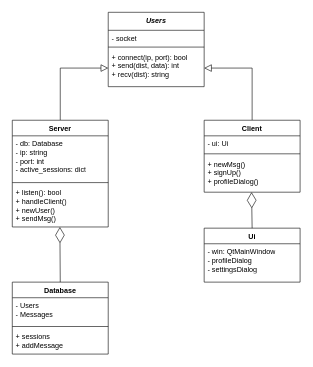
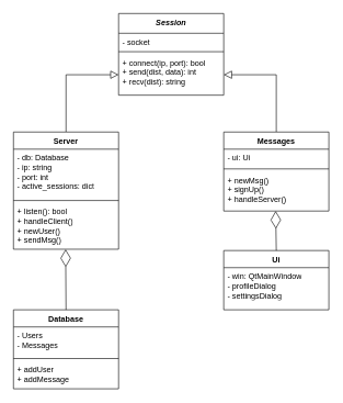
  <mxCell id="0" />
  <mxCell id="1" parent="0" />
- <mxCell id="2" value="&lt;div&gt;&lt;i&gt;Users&lt;/i&gt;&lt;/div&gt;" style="swimlane;fontStyle=1;align=center;verticalAlign=top;childLayout=stackLayout;horizontal=1;startSize=30;horizontalStack=0;resizeParent=1;resizeParentMax=0;resizeLast=0;collapsible=1;marginBottom=0;whiteSpace=wrap;html=1;" parent="1" vertex="1"><mxGeometry x="180" y="20" width="160" height="124" as="geometry" /></mxCell>
+ <mxCell id="2" value="&lt;div&gt;&lt;i&gt;Session&lt;/i&gt;&lt;/div&gt;" style="swimlane;fontStyle=1;align=center;verticalAlign=top;childLayout=stackLayout;horizontal=1;startSize=30;horizontalStack=0;resizeParent=1;resizeParentMax=0;resizeLast=0;collapsible=1;marginBottom=0;whiteSpace=wrap;html=1;" parent="1" vertex="1"><mxGeometry x="180" y="20" width="160" height="124" as="geometry" /></mxCell>
  <mxCell id="3" value="- socket" style="text;strokeColor=none;fillColor=none;align=left;verticalAlign=top;spacingLeft=4;spacingRight=4;overflow=hidden;rotatable=0;points=[[0,0.5],[1,0.5]];portConstraint=eastwest;whiteSpace=wrap;html=1;rotation=0;" parent="2" vertex="1"><mxGeometry y="30" width="160" height="24" as="geometry" /></mxCell>
  <mxCell id="4" value="" style="line;strokeWidth=1;fillColor=none;align=left;verticalAlign=middle;spacingTop=-1;spacingLeft=3;spacingRight=3;rotatable=0;labelPosition=right;points=[];portConstraint=eastwest;strokeColor=inherit;" parent="2" vertex="1"><mxGeometry y="54" width="160" height="8" as="geometry" /></mxCell>
  <mxCell id="5" value="&lt;div&gt;+ connect(ip, port): bool&lt;/div&gt;&lt;div&gt;+ send(dist, data): int&lt;/div&gt;&lt;div&gt;+ recv(dist): string&lt;/div&gt;" style="text;strokeColor=none;fillColor=none;align=left;verticalAlign=top;spacingLeft=4;spacingRight=4;overflow=hidden;rotatable=0;points=[[0,0.5],[1,0.5]];portConstraint=eastwest;whiteSpace=wrap;html=1;" parent="2" vertex="1"><mxGeometry y="62" width="160" height="62" as="geometry" /></mxCell>
  <mxCell id="6" style="edgeStyle=orthogonalEdgeStyle;rounded=0;orthogonalLoop=1;jettySize=auto;html=1;exitX=0.5;exitY=0;exitDx=0;exitDy=0;entryX=0;entryY=0.5;entryDx=0;entryDy=0;endArrow=block;endFill=0;endSize=10;" parent="1" source="7" target="5" edge="1"><mxGeometry relative="1" as="geometry" /></mxCell>
  <mxCell id="7" value="Server" style="swimlane;fontStyle=1;align=center;verticalAlign=top;childLayout=stackLayout;horizontal=1;startSize=26;horizontalStack=0;resizeParent=1;resizeParentMax=0;resizeLast=0;collapsible=1;marginBottom=0;whiteSpace=wrap;html=1;" parent="1" vertex="1"><mxGeometry x="20" y="200" width="160" height="178" as="geometry" /></mxCell>
  <mxCell id="8" value="&lt;div&gt;- db: Database&lt;div&gt;- ip: string&lt;/div&gt;&lt;div&gt;- port: int&lt;/div&gt;&lt;div&gt;- active_sessions: dict&lt;/div&gt;&lt;/div&gt;" style="text;strokeColor=none;fillColor=none;align=left;verticalAlign=top;spacingLeft=4;spacingRight=4;overflow=hidden;rotatable=0;points=[[0,0.5],[1,0.5]];portConstraint=eastwest;whiteSpace=wrap;html=1;" parent="7" vertex="1"><mxGeometry y="26" width="160" height="74" as="geometry" /></mxCell>
  <mxCell id="9" value="" style="line;strokeWidth=1;fillColor=none;align=left;verticalAlign=middle;spacingTop=-1;spacingLeft=3;spacingRight=3;rotatable=0;labelPosition=right;points=[];portConstraint=eastwest;strokeColor=inherit;" parent="7" vertex="1"><mxGeometry y="100" width="160" height="8" as="geometry" /></mxCell>
  <mxCell id="10" value="&lt;div&gt;+ listen(): bool&lt;/div&gt;&lt;div&gt;+ handleClient()&lt;/div&gt;&lt;div&gt;+ newUser()&lt;/div&gt;&lt;div&gt;+ sendMsg()&lt;/div&gt;" style="text;strokeColor=none;fillColor=none;align=left;verticalAlign=top;spacingLeft=4;spacingRight=4;overflow=hidden;rotatable=0;points=[[0,0.5],[1,0.5]];portConstraint=eastwest;whiteSpace=wrap;html=1;" parent="7" vertex="1"><mxGeometry y="108" width="160" height="70" as="geometry" /></mxCell>
  <mxCell id="11" style="edgeStyle=orthogonalEdgeStyle;rounded=0;orthogonalLoop=1;jettySize=auto;html=1;exitX=0.5;exitY=0;exitDx=0;exitDy=0;entryX=1;entryY=0.5;entryDx=0;entryDy=0;endArrow=block;endFill=0;endSize=10;" parent="1" source="12" target="5" edge="1"><mxGeometry relative="1" as="geometry" /></mxCell>
- <mxCell id="12" value="Client" style="swimlane;fontStyle=1;align=center;verticalAlign=top;childLayout=stackLayout;horizontal=1;startSize=26;horizontalStack=0;resizeParent=1;resizeParentMax=0;resizeLast=0;collapsible=1;marginBottom=0;whiteSpace=wrap;html=1;" parent="1" vertex="1"><mxGeometry x="340" y="200" width="160" height="120" as="geometry" /></mxCell>
+ <mxCell id="12" value="Messages" style="swimlane;fontStyle=1;align=center;verticalAlign=top;childLayout=stackLayout;horizontal=1;startSize=26;horizontalStack=0;resizeParent=1;resizeParentMax=0;resizeLast=0;collapsible=1;marginBottom=0;whiteSpace=wrap;html=1;" parent="1" vertex="1"><mxGeometry x="340" y="200" width="160" height="120" as="geometry" /></mxCell>
  <mxCell id="13" value="- ui: Ui" style="text;strokeColor=none;fillColor=none;align=left;verticalAlign=top;spacingLeft=4;spacingRight=4;overflow=hidden;rotatable=0;points=[[0,0.5],[1,0.5]];portConstraint=eastwest;whiteSpace=wrap;html=1;" parent="12" vertex="1"><mxGeometry y="26" width="160" height="26" as="geometry" /></mxCell>
  <mxCell id="14" value="" style="line;strokeWidth=1;fillColor=none;align=left;verticalAlign=middle;spacingTop=-1;spacingLeft=3;spacingRight=3;rotatable=0;labelPosition=right;points=[];portConstraint=eastwest;strokeColor=inherit;" parent="12" vertex="1"><mxGeometry y="52" width="160" height="8" as="geometry" /></mxCell>
- <mxCell id="15" value="&lt;div&gt;+ newMsg()&lt;/div&gt;&lt;div&gt;+ signUp()&lt;/div&gt;&lt;div&gt;+ profileDialog()&lt;/div&gt;" style="text;strokeColor=none;fillColor=none;align=left;verticalAlign=top;spacingLeft=4;spacingRight=4;overflow=hidden;rotatable=0;points=[[0,0.5],[1,0.5]];portConstraint=eastwest;whiteSpace=wrap;html=1;" parent="12" vertex="1"><mxGeometry y="60" width="160" height="60" as="geometry" /></mxCell>
+ <mxCell id="15" value="&lt;div&gt;+ newMsg()&lt;/div&gt;&lt;div&gt;+ signUp()&lt;/div&gt;&lt;div&gt;+ handleServer()&lt;/div&gt;" style="text;strokeColor=none;fillColor=none;align=left;verticalAlign=top;spacingLeft=4;spacingRight=4;overflow=hidden;rotatable=0;points=[[0,0.5],[1,0.5]];portConstraint=eastwest;whiteSpace=wrap;html=1;" parent="12" vertex="1"><mxGeometry y="60" width="160" height="60" as="geometry" /></mxCell>
  <mxCell id="16" value="Database" style="swimlane;fontStyle=1;align=center;verticalAlign=top;childLayout=stackLayout;horizontal=1;startSize=26;horizontalStack=0;resizeParent=1;resizeParentMax=0;resizeLast=0;collapsible=1;marginBottom=0;whiteSpace=wrap;html=1;" parent="1" vertex="1"><mxGeometry x="20" y="470" width="160" height="120" as="geometry" /></mxCell>
  <mxCell id="17" value="&lt;div&gt;- Users&lt;/div&gt;&lt;div&gt;- Messages&lt;/div&gt;&lt;div&gt;&lt;br&gt;&lt;/div&gt;" style="text;strokeColor=none;fillColor=none;align=left;verticalAlign=top;spacingLeft=4;spacingRight=4;overflow=hidden;rotatable=0;points=[[0,0.5],[1,0.5]];portConstraint=eastwest;whiteSpace=wrap;html=1;" parent="16" vertex="1"><mxGeometry y="26" width="160" height="44" as="geometry" /></mxCell>
  <mxCell id="18" value="" style="line;strokeWidth=1;fillColor=none;align=left;verticalAlign=middle;spacingTop=-1;spacingLeft=3;spacingRight=3;rotatable=0;labelPosition=right;points=[];portConstraint=eastwest;strokeColor=inherit;" parent="16" vertex="1"><mxGeometry y="70" width="160" height="8" as="geometry" /></mxCell>
- <mxCell id="19" value="&lt;div&gt;+ sessions&lt;/div&gt;&lt;div&gt;+ addMessage&lt;/div&gt;" style="text;strokeColor=none;fillColor=none;align=left;verticalAlign=top;spacingLeft=4;spacingRight=4;overflow=hidden;rotatable=0;points=[[0,0.5],[1,0.5]];portConstraint=eastwest;whiteSpace=wrap;html=1;" parent="16" vertex="1"><mxGeometry y="78" width="160" height="42" as="geometry" /></mxCell>
+ <mxCell id="19" value="&lt;div&gt;+ addUser&lt;/div&gt;&lt;div&gt;+ addMessage&lt;/div&gt;" style="text;strokeColor=none;fillColor=none;align=left;verticalAlign=top;spacingLeft=4;spacingRight=4;overflow=hidden;rotatable=0;points=[[0,0.5],[1,0.5]];portConstraint=eastwest;whiteSpace=wrap;html=1;" parent="16" vertex="1"><mxGeometry y="78" width="160" height="42" as="geometry" /></mxCell>
  <mxCell id="20" value="" style="endArrow=diamondThin;endFill=0;endSize=24;html=1;rounded=0;entryX=0.496;entryY=1.002;entryDx=0;entryDy=0;entryPerimeter=0;exitX=0.5;exitY=0;exitDx=0;exitDy=0;" parent="1" source="16" target="10" edge="1"><mxGeometry width="160" relative="1" as="geometry"><mxPoint x="95" y="390" as="sourcePoint" /><mxPoint x="255" y="390" as="targetPoint" /></mxGeometry></mxCell>
  <mxCell id="21" value="Ui" style="swimlane;fontStyle=1;align=center;verticalAlign=top;childLayout=stackLayout;horizontal=1;startSize=26;horizontalStack=0;resizeParent=1;resizeParentMax=0;resizeLast=0;collapsible=1;marginBottom=0;whiteSpace=wrap;html=1;" parent="1" vertex="1"><mxGeometry x="340" y="380" width="160" height="90" as="geometry" /></mxCell>
  <mxCell id="22" value="&lt;div&gt;- win: QtMainWindow&lt;/div&gt;&lt;div&gt;- profileDialog&lt;/div&gt;&lt;div&gt;- settingsDialog&lt;/div&gt;" style="text;strokeColor=none;fillColor=none;align=left;verticalAlign=top;spacingLeft=4;spacingRight=4;overflow=hidden;rotatable=0;points=[[0,0.5],[1,0.5]];portConstraint=eastwest;whiteSpace=wrap;html=1;" parent="21" vertex="1"><mxGeometry y="26" width="160" height="64" as="geometry" /></mxCell>
  <mxCell id="23" value="" style="endArrow=diamondThin;endFill=0;endSize=24;html=1;rounded=0;entryX=0.496;entryY=1.002;entryDx=0;entryDy=0;entryPerimeter=0;exitX=0.5;exitY=0;exitDx=0;exitDy=0;" parent="1" source="21" edge="1"><mxGeometry width="160" relative="1" as="geometry"><mxPoint x="415" y="380" as="sourcePoint" /><mxPoint x="419" y="320" as="targetPoint" /></mxGeometry></mxCell>
